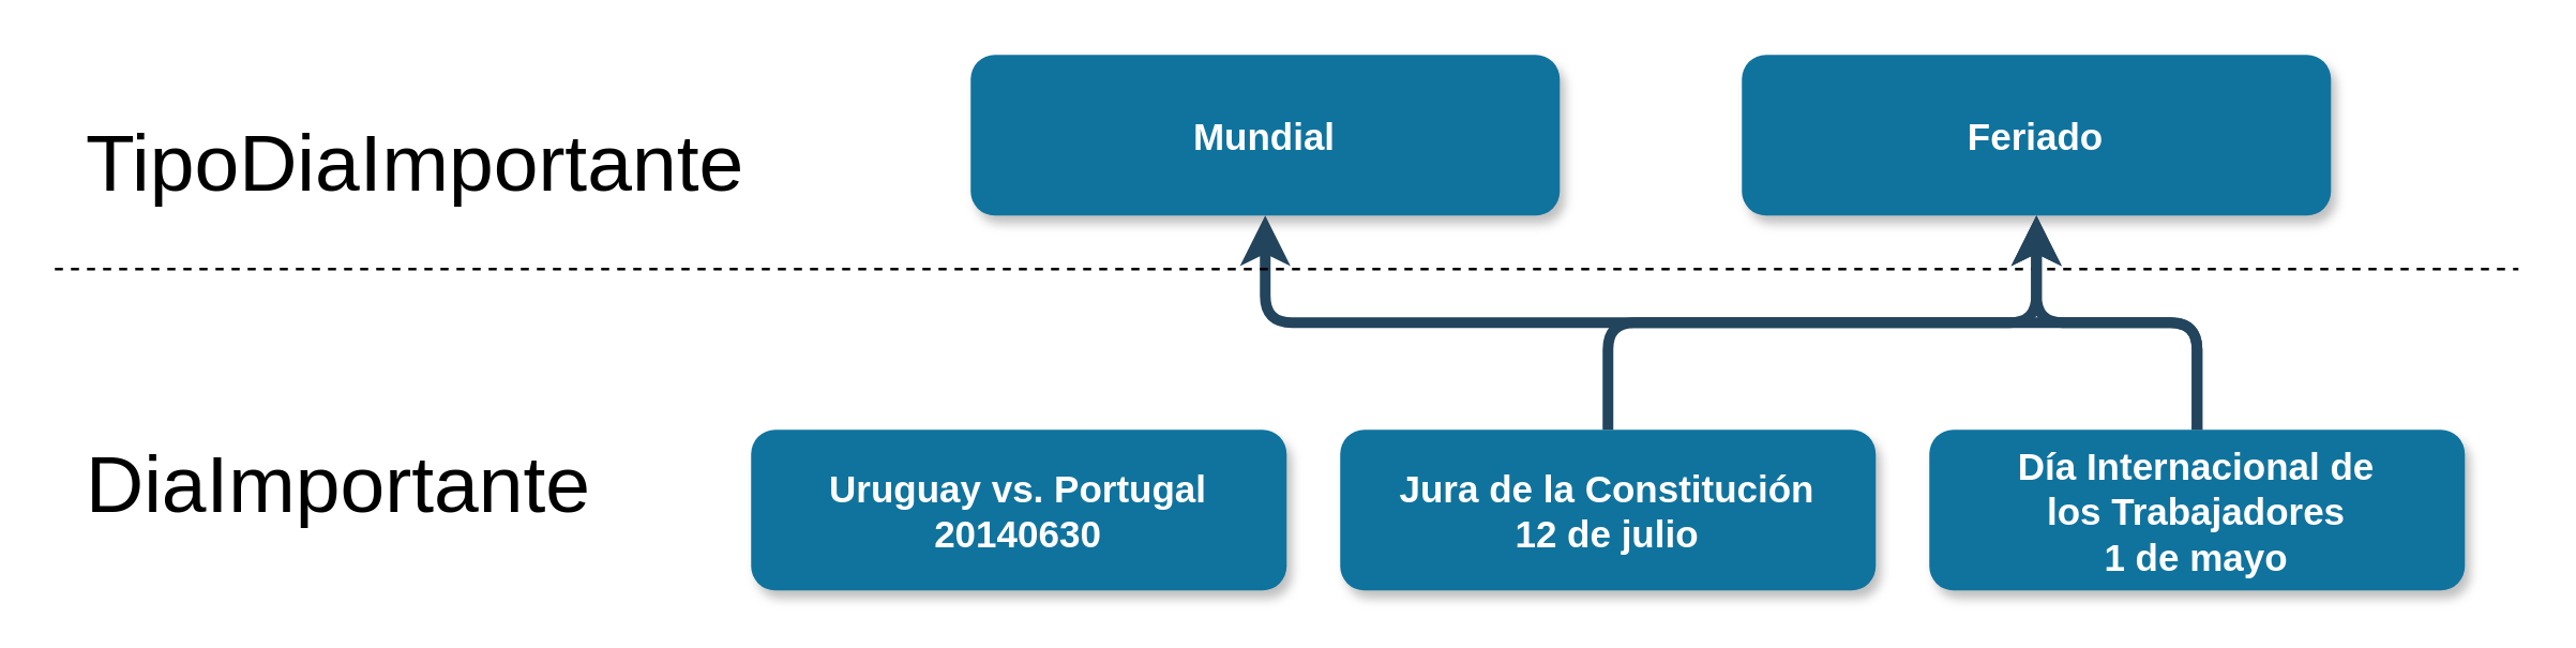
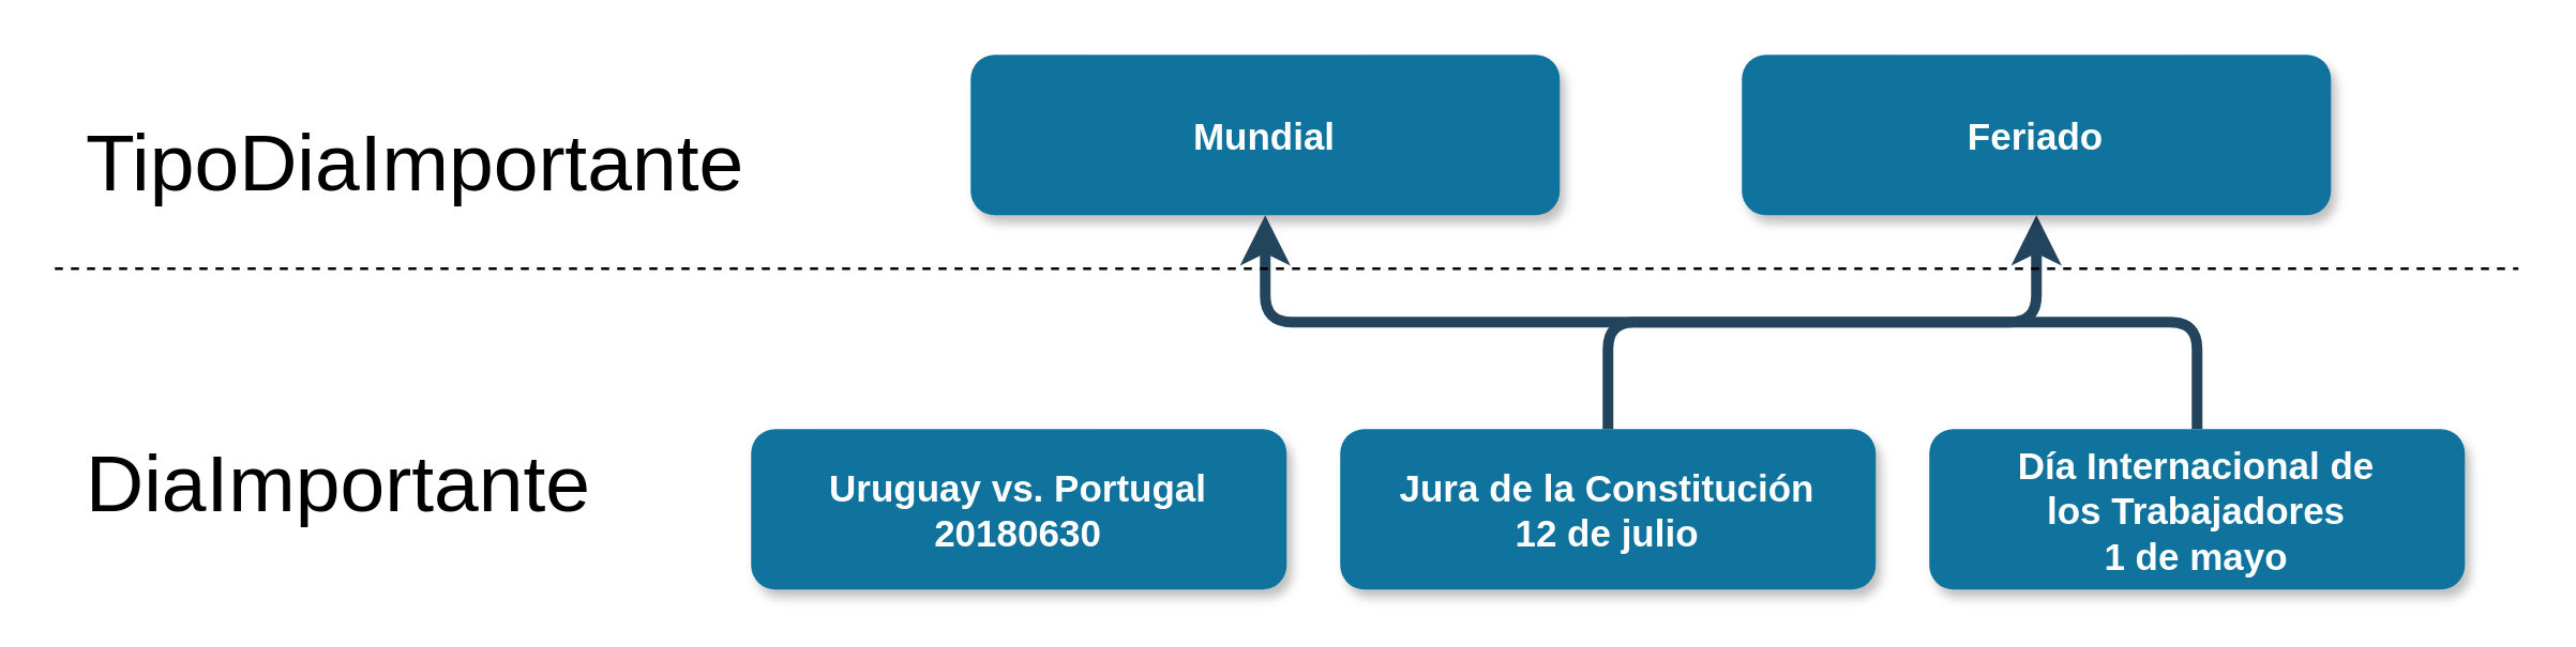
  <mxCell id="0" />
  <mxCell id="1" parent="0" />
  <mxCell id="2" value="Mundial" style="rounded=1;fillColor=#10739E;strokeColor=none;shadow=1;gradientColor=none;fontStyle=1;fontColor=#FFFFFF;fontSize=14;" parent="1" vertex="1"><mxGeometry x="362" y="20" width="220" height="60" as="geometry" /></mxCell>
- <mxCell id="3" value="Uruguay vs. Portugal&#10;20140630" style="rounded=1;fillColor=#10739E;strokeColor=none;shadow=1;gradientColor=none;fontStyle=1;fontColor=#FFFFFF;fontSize=14;" parent="1" vertex="1"><mxGeometry x="280" y="160" width="200" height="60" as="geometry" /></mxCell>
+ <mxCell id="3" value="Uruguay vs. Portugal&#10;20180630" style="rounded=1;fillColor=#10739E;strokeColor=none;shadow=1;gradientColor=none;fontStyle=1;fontColor=#FFFFFF;fontSize=14;" parent="1" vertex="1"><mxGeometry x="280" y="160" width="200" height="60" as="geometry" /></mxCell>
  <mxCell id="4" value="Jura de la Constitución&#10;12 de julio" style="rounded=1;fillColor=#10739E;strokeColor=none;shadow=1;gradientColor=none;fontStyle=1;fontColor=#FFFFFF;fontSize=14;" parent="1" vertex="1"><mxGeometry x="500" y="160" width="200" height="60" as="geometry" /></mxCell>
  <mxCell id="5" value="" style="edgeStyle=elbowEdgeStyle;elbow=vertical;strokeWidth=4;endArrow=none;endFill=0;fontStyle=1;strokeColor=#23445D;exitX=0.5;exitY=1;exitDx=0;exitDy=0;startArrow=classic;startFill=1;" parent="1" source="10" target="4" edge="1"><mxGeometry x="-178" y="370" width="100" height="100" as="geometry"><mxPoint x="-278" y="-30" as="sourcePoint" /><mxPoint x="-178" y="-130" as="targetPoint" /></mxGeometry></mxCell>
  <mxCell id="6" value="" style="edgeStyle=elbowEdgeStyle;elbow=vertical;strokeWidth=4;endArrow=none;endFill=0;fontStyle=1;strokeColor=#23445D;startArrow=classic;startFill=1;" parent="1" source="2" target="11" edge="1"><mxGeometry x="-178" y="370" width="100" height="100" as="geometry"><mxPoint x="-278" y="-30" as="sourcePoint" /><mxPoint x="-178" y="-130" as="targetPoint" /></mxGeometry></mxCell>
  <mxCell id="7" value="" style="endArrow=none;dashed=1;html=1;" parent="1" edge="1"><mxGeometry width="50" height="50" relative="1" as="geometry"><mxPoint x="20" y="100" as="sourcePoint" /><mxPoint x="940" y="100" as="targetPoint" /></mxGeometry></mxCell>
  <mxCell id="8" value="&lt;span style=&quot;font-size: 30px&quot;&gt;Tipo&lt;/span&gt;&lt;span style=&quot;font-size: 30px&quot;&gt;DiaImportante&lt;/span&gt;" style="text;html=1;resizable=0;points=[];autosize=1;align=left;verticalAlign=top;spacingTop=-4;" parent="1" vertex="1"><mxGeometry x="30" y="40" width="260" height="20" as="geometry" /></mxCell>
  <mxCell id="9" value="&lt;span style=&quot;font-size: 30px&quot;&gt;DiaImportante&lt;/span&gt;" style="text;html=1;resizable=0;points=[];autosize=1;align=left;verticalAlign=top;spacingTop=-4;" parent="1" vertex="1"><mxGeometry x="30" y="160" width="200" height="20" as="geometry" /></mxCell>
  <mxCell id="10" value="Feriado" style="rounded=1;fillColor=#10739E;strokeColor=none;shadow=1;gradientColor=none;fontStyle=1;fontColor=#FFFFFF;fontSize=14;" parent="1" vertex="1"><mxGeometry x="650" y="20" width="220" height="60" as="geometry" /></mxCell>
  <mxCell id="11" value="Día Internacional de&#10;los Trabajadores&#10;1 de mayo" style="rounded=1;fillColor=#10739E;strokeColor=none;shadow=1;gradientColor=none;fontStyle=1;fontColor=#FFFFFF;fontSize=14;" parent="1" vertex="1"><mxGeometry x="720" y="160" width="200" height="60" as="geometry" /></mxCell>
- <mxCell id="12" value="" style="edgeStyle=elbowEdgeStyle;elbow=vertical;strokeWidth=4;endArrow=none;endFill=0;fontStyle=1;strokeColor=#23445D;entryX=0.5;entryY=0;entryDx=0;entryDy=0;exitX=0.5;exitY=1;exitDx=0;exitDy=0;startArrow=classic;startFill=1;" parent="1" source="10" target="11" edge="1"><mxGeometry x="-168" y="380" width="100" height="100" as="geometry"><mxPoint x="482" y="90" as="sourcePoint" /><mxPoint x="582" y="170" as="targetPoint" /></mxGeometry></mxCell>
